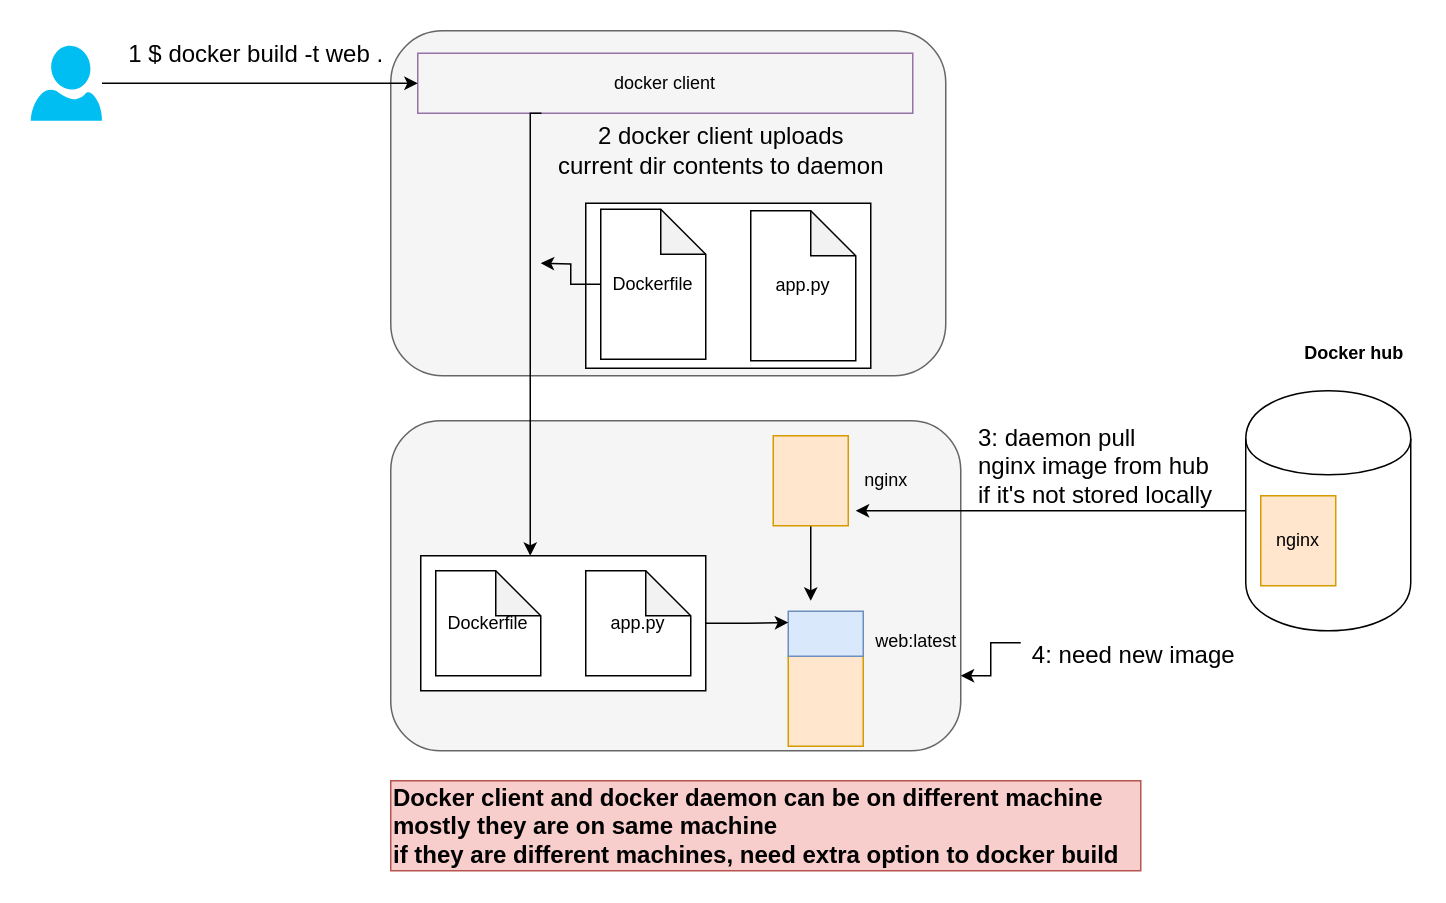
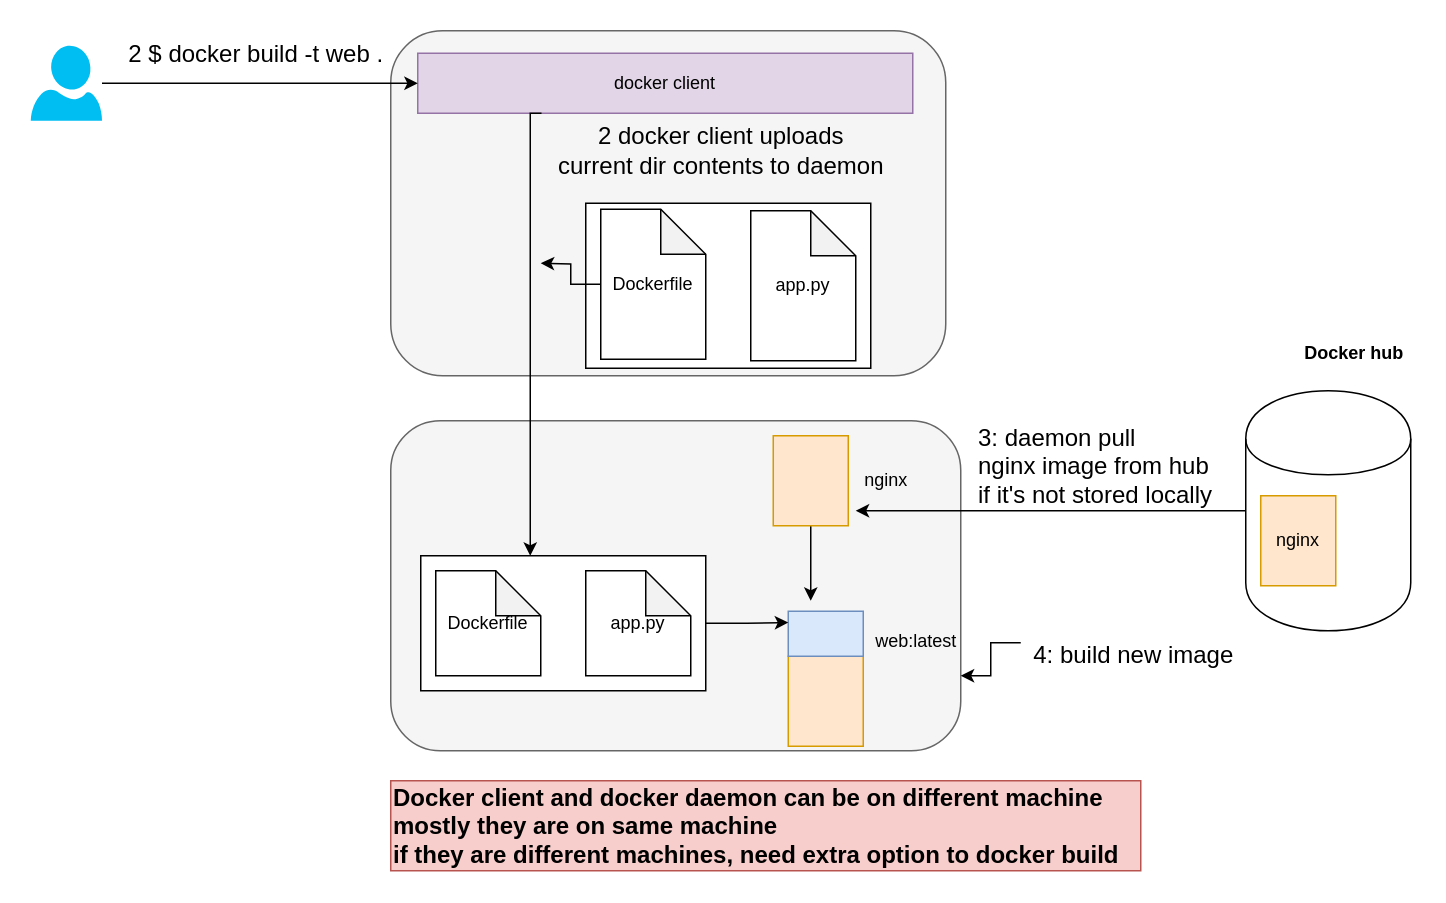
  <mxCell id="0" />
  <mxCell id="1" parent="0" />
  <mxCell id="2" value="" style="rounded=1;whiteSpace=wrap;html=1;fillColor=#f5f5f5;strokeColor=#666666;fontColor=#333333;" vertex="1" parent="1"><mxGeometry x="260" y="280" width="380" height="220" as="geometry" /></mxCell>
  <mxCell id="3" value="" style="group" vertex="1" connectable="0" parent="1"><mxGeometry x="330" y="70" width="300" height="190" as="geometry" /></mxCell>
  <mxCell id="4" value="" style="rounded=1;whiteSpace=wrap;html=1;fillColor=#f5f5f5;strokeColor=#666666;fontColor=#333333;" vertex="1" parent="3"><mxGeometry x="-70" y="-50" width="370" height="230" as="geometry" /></mxCell>
- <mxCell id="5" value="docker client" style="rounded=0;whiteSpace=wrap;html=1;fillColor=#f5f5f5;strokeColor=#9673a6;" vertex="1" parent="3"><mxGeometry x="-52" y="-35" width="330" height="40" as="geometry" /></mxCell>
+ <mxCell id="5" value="docker client" style="rounded=0;whiteSpace=wrap;html=1;fillColor=#e1d5e7;strokeColor=#9673a6;" vertex="1" parent="3"><mxGeometry x="-52" y="-35" width="330" height="40" as="geometry" /></mxCell>
  <mxCell id="6" value="" style="group" vertex="1" connectable="0" parent="3"><mxGeometry x="60" y="60" width="200" height="130" as="geometry" /></mxCell>
  <mxCell id="7" value="" style="rounded=0;whiteSpace=wrap;html=1;" vertex="1" parent="6"><mxGeometry y="5" width="190" height="110" as="geometry" /></mxCell>
  <mxCell id="8" value="Dockerfile" style="shape=note;whiteSpace=wrap;html=1;backgroundOutline=1;darkOpacity=0.05;" vertex="1" parent="6"><mxGeometry x="10" y="9" width="70" height="100" as="geometry" /></mxCell>
  <mxCell id="9" value="app.py" style="shape=note;whiteSpace=wrap;html=1;backgroundOutline=1;darkOpacity=0.05;" vertex="1" parent="6"><mxGeometry x="110" y="10" width="70" height="100" as="geometry" /></mxCell>
  <mxCell id="10" value="2 docker client uploads&lt;br&gt;current dir contents to daemon" style="text;html=1;align=center;verticalAlign=middle;resizable=0;points=[];autosize=1;fontSize=16;" vertex="1" parent="3"><mxGeometry x="35" y="10" width="230" height="40" as="geometry" /></mxCell>
  <mxCell id="11" style="edgeStyle=orthogonalEdgeStyle;rounded=0;orthogonalLoop=1;jettySize=auto;html=1;entryX=0;entryY=0.5;entryDx=0;entryDy=0;" edge="1" parent="1" source="12" target="5"><mxGeometry relative="1" as="geometry" /></mxCell>
  <mxCell id="12" value="" style="verticalLabelPosition=bottom;html=1;verticalAlign=top;align=center;strokeColor=none;fillColor=#00BEF2;shape=mxgraph.azure.user;" vertex="1" parent="1"><mxGeometry x="20" y="30" width="47.5" height="50" as="geometry" /></mxCell>
  <mxCell id="13" style="edgeStyle=orthogonalEdgeStyle;rounded=0;orthogonalLoop=1;jettySize=auto;html=1;" edge="1" parent="1" source="14"><mxGeometry relative="1" as="geometry"><mxPoint x="570" y="340" as="targetPoint" /></mxGeometry></mxCell>
  <mxCell id="14" value="" style="shape=cylinder;whiteSpace=wrap;html=1;boundedLbl=1;backgroundOutline=1;" vertex="1" parent="1"><mxGeometry x="830" y="260" width="110" height="160" as="geometry" /></mxCell>
  <mxCell id="15" value="nginx" style="rounded=0;whiteSpace=wrap;html=1;fillColor=#ffe6cc;strokeColor=#d79b00;" vertex="1" parent="1"><mxGeometry x="840" y="330" width="50" height="60" as="geometry" /></mxCell>
  <mxCell id="16" value="" style="group" vertex="1" connectable="0" parent="1"><mxGeometry x="280" y="360" width="470" height="188" as="geometry" /></mxCell>
  <mxCell id="17" style="edgeStyle=orthogonalEdgeStyle;rounded=0;orthogonalLoop=1;jettySize=auto;html=1;exitX=0.5;exitY=0;exitDx=0;exitDy=0;" edge="1" parent="16" source="18" target="24"><mxGeometry relative="1" as="geometry"><Array as="points"><mxPoint x="270" y="47" /><mxPoint x="270" y="47" /></Array></mxGeometry></mxCell>
  <mxCell id="18" value="" style="rounded=0;whiteSpace=wrap;html=1;fillColor=#ffe6cc;strokeColor=#d79b00;" vertex="1" parent="16"><mxGeometry x="245" y="77" width="50" height="60" as="geometry" /></mxCell>
  <mxCell id="19" value="" style="group" vertex="1" connectable="0" parent="16"><mxGeometry y="10" width="190" height="90" as="geometry" /></mxCell>
  <mxCell id="20" value="" style="rounded=0;whiteSpace=wrap;html=1;" vertex="1" parent="19"><mxGeometry width="190" height="90" as="geometry" /></mxCell>
  <mxCell id="21" value="Dockerfile" style="shape=note;whiteSpace=wrap;html=1;backgroundOutline=1;darkOpacity=0.05;" vertex="1" parent="19"><mxGeometry x="10" y="10" width="70" height="70" as="geometry" /></mxCell>
  <mxCell id="22" value="app.py" style="shape=note;whiteSpace=wrap;html=1;backgroundOutline=1;darkOpacity=0.05;" vertex="1" parent="19"><mxGeometry x="110" y="10" width="70" height="70" as="geometry" /></mxCell>
  <mxCell id="23" value="web:latest" style="text;html=1;align=center;verticalAlign=middle;resizable=0;points=[];autosize=1;" vertex="1" parent="16"><mxGeometry x="295" y="57" width="70" height="20" as="geometry" /></mxCell>
  <mxCell id="24" value="" style="rounded=0;whiteSpace=wrap;html=1;fillColor=#dae8fc;strokeColor=#6c8ebf;" vertex="1" parent="16"><mxGeometry x="245" y="47" width="50" height="30" as="geometry" /></mxCell>
  <mxCell id="25" style="edgeStyle=orthogonalEdgeStyle;rounded=0;orthogonalLoop=1;jettySize=auto;html=1;entryX=0;entryY=0.25;entryDx=0;entryDy=0;" edge="1" parent="16" source="20" target="24"><mxGeometry relative="1" as="geometry" /></mxCell>
  <mxCell id="26" style="edgeStyle=orthogonalEdgeStyle;rounded=0;orthogonalLoop=1;jettySize=auto;html=1;exitX=0.25;exitY=1;exitDx=0;exitDy=0;" edge="1" parent="1" source="5" target="20"><mxGeometry relative="1" as="geometry"><Array as="points"><mxPoint x="353" y="320" /><mxPoint x="353" y="320" /></Array></mxGeometry></mxCell>
  <mxCell id="27" style="edgeStyle=orthogonalEdgeStyle;rounded=0;orthogonalLoop=1;jettySize=auto;html=1;" edge="1" parent="1" source="8"><mxGeometry relative="1" as="geometry"><mxPoint x="360" y="175" as="targetPoint" /></mxGeometry></mxCell>
  <mxCell id="28" style="edgeStyle=orthogonalEdgeStyle;rounded=0;orthogonalLoop=1;jettySize=auto;html=1;exitX=0.5;exitY=1;exitDx=0;exitDy=0;" edge="1" parent="1" source="29"><mxGeometry relative="1" as="geometry"><mxPoint x="540" y="400" as="targetPoint" /></mxGeometry></mxCell>
  <mxCell id="29" value="" style="rounded=0;whiteSpace=wrap;html=1;fillColor=#ffe6cc;strokeColor=#d79b00;" vertex="1" parent="1"><mxGeometry x="515" y="290" width="50" height="60" as="geometry" /></mxCell>
  <mxCell id="30" value="nginx" style="text;html=1;align=center;verticalAlign=middle;resizable=0;points=[];autosize=1;" vertex="1" parent="1"><mxGeometry x="570" y="310" width="40" height="20" as="geometry" /></mxCell>
  <mxCell id="31" value="Docker hub" style="text;html=1;align=center;verticalAlign=middle;resizable=0;points=[];autosize=1;fontStyle=1" vertex="1" parent="1"><mxGeometry x="862" y="225" width="80" height="20" as="geometry" /></mxCell>
- <mxCell id="32" value="1 $ docker build -t web ." style="text;html=1;align=center;verticalAlign=middle;resizable=0;points=[];autosize=1;fontSize=16;fontStyle=0" vertex="1" parent="1"><mxGeometry x="75" y="25" width="190" height="20" as="geometry" /></mxCell>
+ <mxCell id="32" value="2 $ docker build -t web ." style="text;html=1;align=center;verticalAlign=middle;resizable=0;points=[];autosize=1;fontSize=16;fontStyle=0" vertex="1" parent="1"><mxGeometry x="75" y="25" width="190" height="20" as="geometry" /></mxCell>
  <mxCell id="33" value="3: daemon pull &lt;br&gt;nginx image from hub&lt;br&gt;if it's not stored locally" style="text;html=1;align=left;verticalAlign=middle;resizable=0;points=[];autosize=1;fontSize=16;" vertex="1" parent="1"><mxGeometry x="650" y="280" width="170" height="60" as="geometry" /></mxCell>
  <mxCell id="34" style="edgeStyle=orthogonalEdgeStyle;rounded=0;orthogonalLoop=1;jettySize=auto;html=1;fontSize=16;" edge="1" parent="1" source="35" target="2"><mxGeometry relative="1" as="geometry"><Array as="points"><mxPoint x="660" y="428" /><mxPoint x="660" y="450" /></Array></mxGeometry></mxCell>
- <mxCell id="35" value="4: need new image" style="text;html=1;align=center;verticalAlign=middle;resizable=0;points=[];autosize=1;fontSize=16;" vertex="1" parent="1"><mxGeometry x="680" y="426" width="150" height="20" as="geometry" /></mxCell>
+ <mxCell id="35" value="4: build new image" style="text;html=1;align=center;verticalAlign=middle;resizable=0;points=[];autosize=1;fontSize=16;" vertex="1" parent="1"><mxGeometry x="680" y="426" width="150" height="20" as="geometry" /></mxCell>
  <mxCell id="36" value="Docker client and docker daemon can be on different machine&lt;br&gt;&lt;div&gt;mostly they are on same machine&lt;/div&gt;&lt;div&gt;if they are different machines, need extra option to docker build&lt;br&gt;&lt;/div&gt;" style="text;html=1;align=left;verticalAlign=middle;resizable=0;points=[];autosize=1;fontSize=16;fontStyle=1;fillColor=#f8cecc;strokeColor=#b85450;" vertex="1" parent="1"><mxGeometry x="260" y="520" width="500" height="60" as="geometry" /></mxCell>
